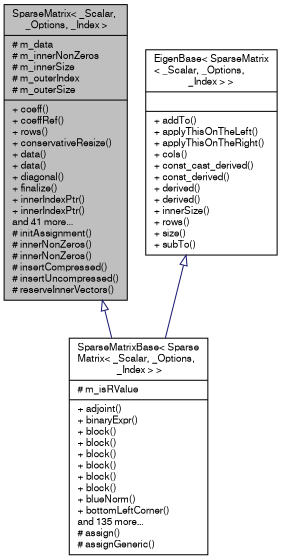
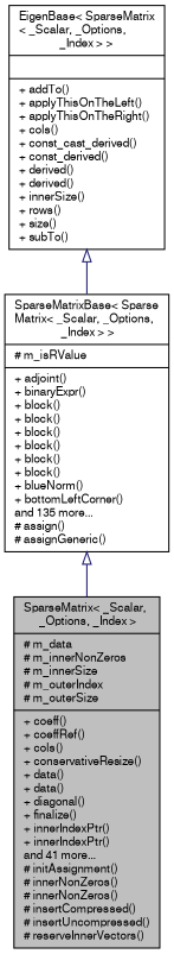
  digraph {
    node [color=black fillcolor=white fontname=FreeSans fontsize=10 shape=record style=filled]
    edge [arrowtail=onormal color=midnightblue dir=back fontname=FreeSans fontsize=10 labelfontname=FreeSans labelfontsize=10 style=solid]
-   n1 [fillcolor=grey75 fontcolor=black height=0.2 label="{SparseMatrix\< _Scalar,\l _Options, _Index \>\n|# m_data\l# m_innerNonZeros\l# m_innerSize\l# m_outerIndex\l# m_outerSize\l|+ coeff()\l+ coeffRef()\l+ rows()\l+ conservativeResize()\l+ data()\l+ data()\l+ diagonal()\l+ finalize()\l+ innerIndexPtr()\l+ innerIndexPtr()\land 41 more...\l# initAssignment()\l# innerNonZeros()\l# innerNonZeros()\l# insertCompressed()\l# insertUncompressed()\l# reserveInnerVectors()\l}" width=0.4]
+   n1 [fillcolor=grey75 fontcolor=black height=0.2 label="{SparseMatrix\< _Scalar,\l _Options, _Index \>\n|# m_data\l# m_innerNonZeros\l# m_innerSize\l# m_outerIndex\l# m_outerSize\l|+ coeff()\l+ coeffRef()\l+ cols()\l+ conservativeResize()\l+ data()\l+ data()\l+ diagonal()\l+ finalize()\l+ innerIndexPtr()\l+ innerIndexPtr()\land 41 more...\l# initAssignment()\l# innerNonZeros()\l# innerNonZeros()\l# insertCompressed()\l# insertUncompressed()\l# reserveInnerVectors()\l}" width=0.4]
    n2 [height=0.2 label="{SparseMatrixBase\< Sparse\lMatrix\< _Scalar, _Options,\l _Index \> \>\n|# m_isRValue\l|+ adjoint()\l+ binaryExpr()\l+ block()\l+ block()\l+ block()\l+ block()\l+ block()\l+ block()\l+ blueNorm()\l+ bottomLeftCorner()\land 135 more...\l# assign()\l# assignGeneric()\l}" width=0.4]
    n3 [height=0.2 label="{EigenBase\< SparseMatrix\l\< _Scalar, _Options, \l_Index \> \>\n||+ addTo()\l+ applyThisOnTheLeft()\l+ applyThisOnTheRight()\l+ cols()\l+ const_cast_derived()\l+ const_derived()\l+ derived()\l+ derived()\l+ innerSize()\l+ rows()\l+ size()\l+ subTo()\l}" width=0.4]
-   n1 -> n2
+   n2 -> n1
    n3 -> n2
  }
